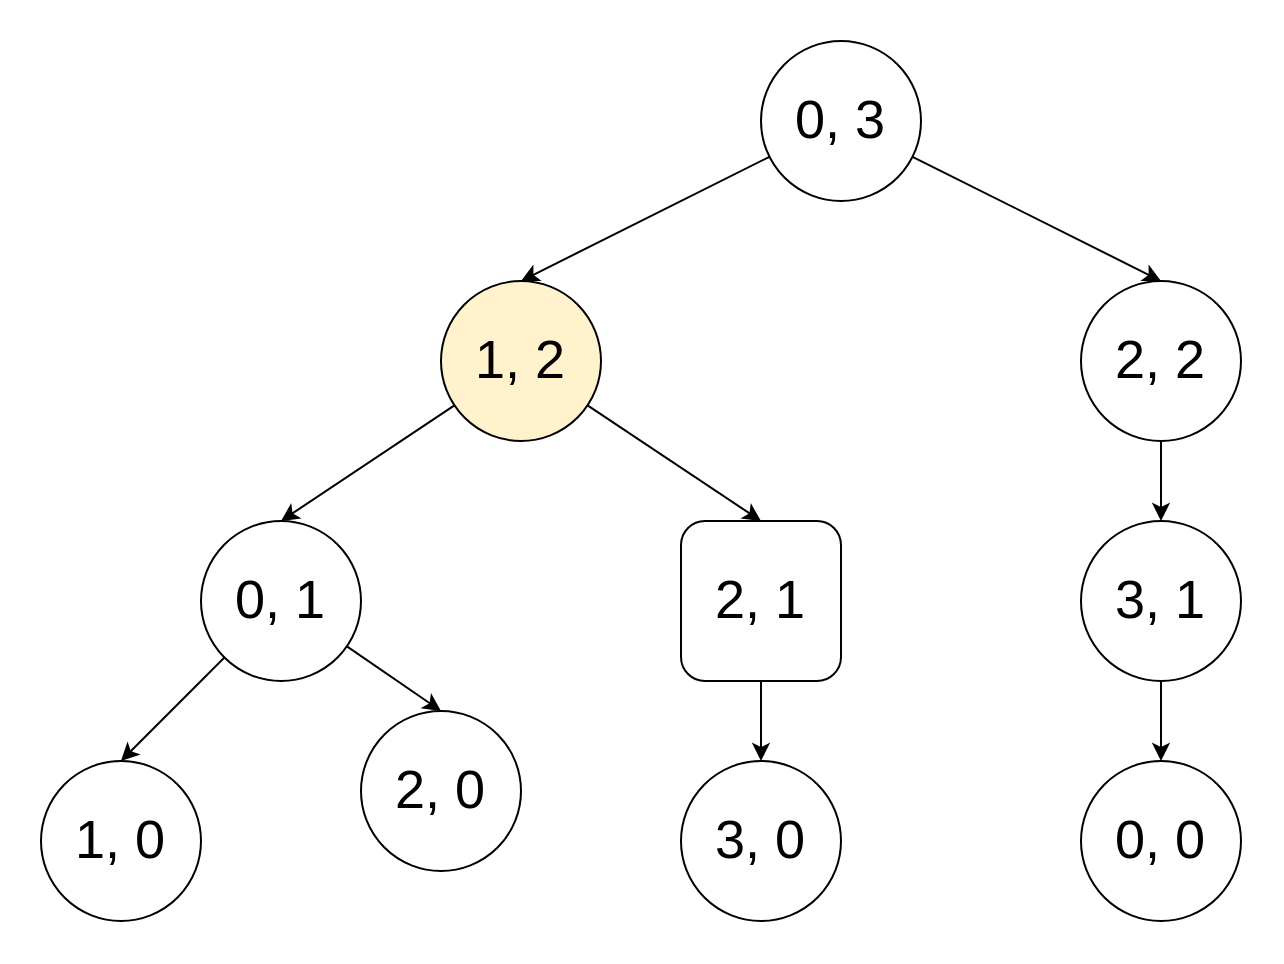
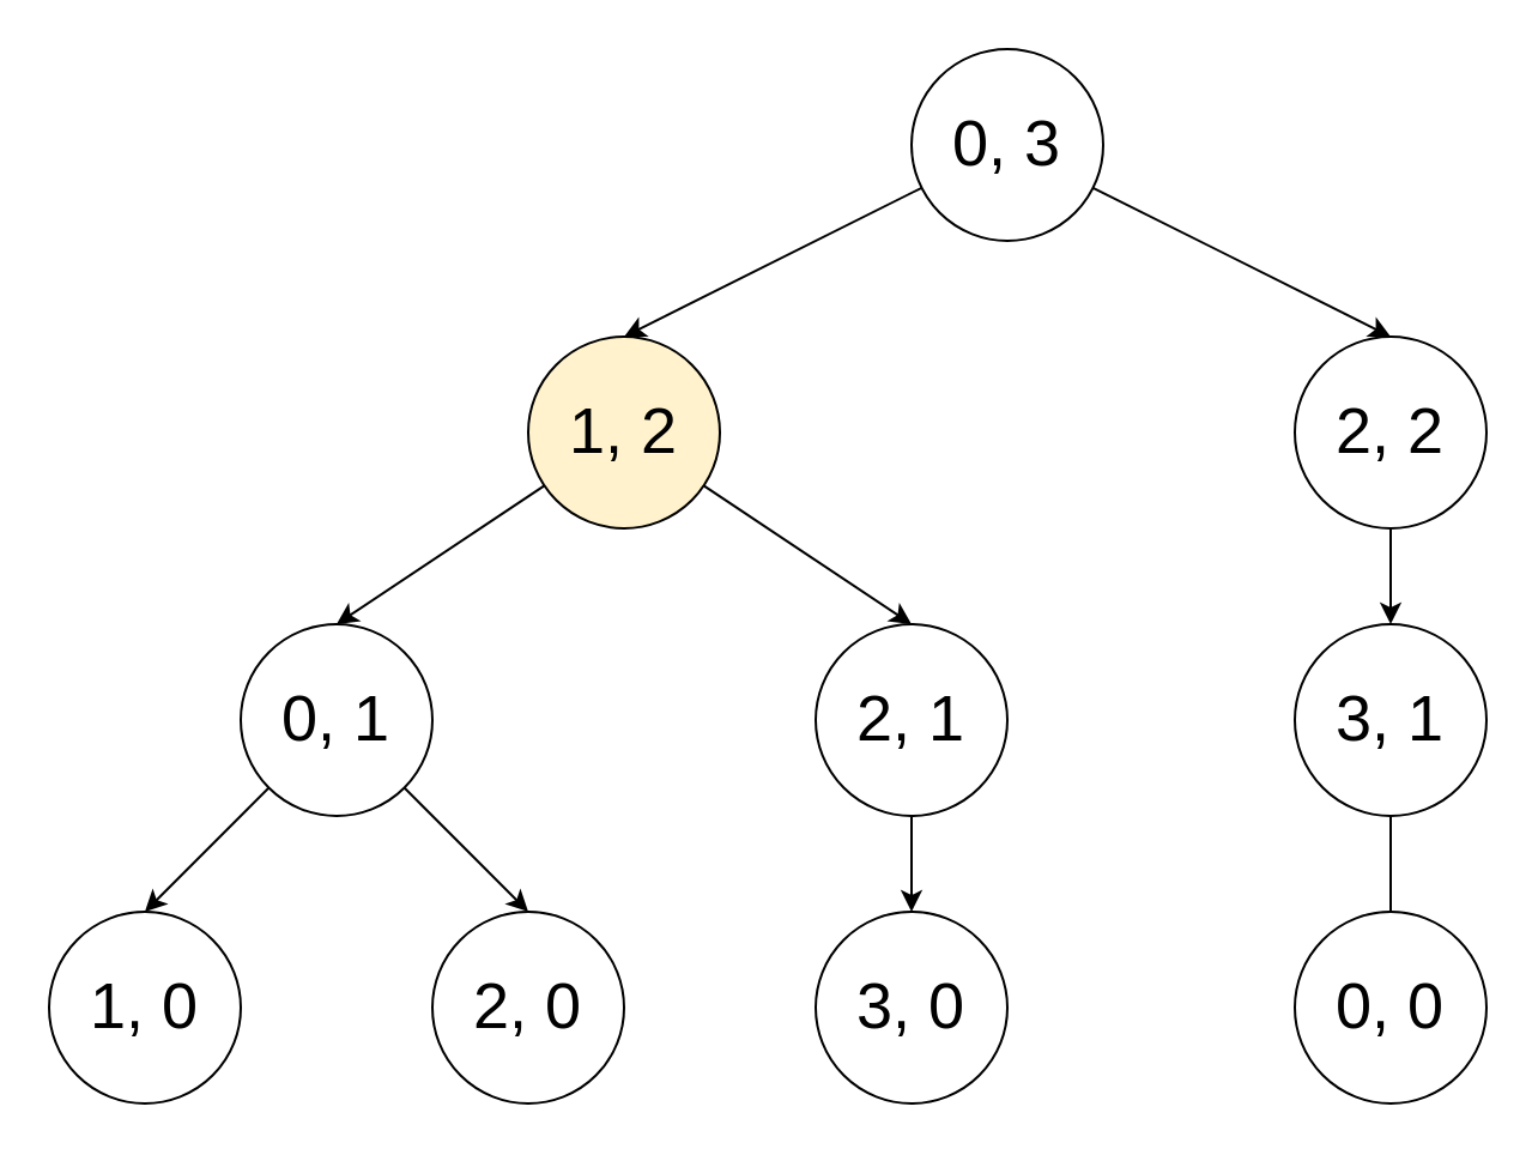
  <mxCell id="0" />
  <mxCell id="1" parent="0" />
  <mxCell id="2" style="edgeStyle=none;rounded=0;jumpStyle=none;orthogonalLoop=1;jettySize=auto;html=1;entryX=0.5;entryY=0;entryDx=0;entryDy=0;fontSize=27;strokeColor=default;" edge="1" parent="1" source="4" target="7"><mxGeometry relative="1" as="geometry" /></mxCell>
  <mxCell id="3" style="edgeStyle=none;rounded=0;jumpStyle=none;orthogonalLoop=1;jettySize=auto;html=1;entryX=0.5;entryY=0;entryDx=0;entryDy=0;fontSize=27;strokeColor=default;" edge="1" parent="1" source="4" target="9"><mxGeometry relative="1" as="geometry" /></mxCell>
  <mxCell id="4" value="&lt;font style=&quot;font-size: 27px&quot;&gt;0, 3&lt;br&gt;&lt;/font&gt;" style="ellipse;whiteSpace=wrap;html=1;" vertex="1" parent="1"><mxGeometry x="380" y="20" width="80" height="80" as="geometry" /></mxCell>
  <mxCell id="5" style="edgeStyle=none;rounded=0;jumpStyle=none;orthogonalLoop=1;jettySize=auto;html=1;entryX=0.5;entryY=0;entryDx=0;entryDy=0;fontSize=27;strokeColor=default;" edge="1" parent="1" source="7" target="14"><mxGeometry relative="1" as="geometry" /></mxCell>
  <mxCell id="6" style="edgeStyle=none;rounded=0;jumpStyle=none;orthogonalLoop=1;jettySize=auto;html=1;entryX=0.5;entryY=0;entryDx=0;entryDy=0;fontSize=27;strokeColor=default;" edge="1" parent="1" source="7" target="12"><mxGeometry relative="1" as="geometry" /></mxCell>
  <mxCell id="7" value="&lt;font style=&quot;font-size: 27px&quot;&gt;1, 2&lt;br&gt;&lt;/font&gt;" style="ellipse;whiteSpace=wrap;html=1;fillColor=#fff2cc;" vertex="1" parent="1"><mxGeometry x="220" y="140" width="80" height="80" as="geometry" /></mxCell>
  <mxCell id="8" style="edgeStyle=none;rounded=0;jumpStyle=none;orthogonalLoop=1;jettySize=auto;html=1;entryX=0.5;entryY=0;entryDx=0;entryDy=0;fontSize=27;strokeColor=default;" edge="1" parent="1" source="9" target="16"><mxGeometry relative="1" as="geometry" /></mxCell>
  <mxCell id="9" value="&lt;font style=&quot;font-size: 27px&quot;&gt;2, 2&lt;br&gt;&lt;/font&gt;" style="ellipse;whiteSpace=wrap;html=1;" vertex="1" parent="1"><mxGeometry x="540" y="140" width="80" height="80" as="geometry" /></mxCell>
  <mxCell id="10" style="edgeStyle=none;rounded=0;jumpStyle=none;orthogonalLoop=1;jettySize=auto;html=1;entryX=0.5;entryY=0;entryDx=0;entryDy=0;fontSize=27;strokeColor=default;" edge="1" parent="1" source="12" target="19"><mxGeometry relative="1" as="geometry" /></mxCell>
  <mxCell id="11" style="edgeStyle=none;rounded=0;jumpStyle=none;orthogonalLoop=1;jettySize=auto;html=1;entryX=0.5;entryY=0;entryDx=0;entryDy=0;fontSize=27;strokeColor=default;" edge="1" parent="1" source="12" target="20"><mxGeometry relative="1" as="geometry" /></mxCell>
  <mxCell id="12" value="&lt;font style=&quot;font-size: 27px&quot;&gt;0, 1&lt;br&gt;&lt;/font&gt;" style="ellipse;whiteSpace=wrap;html=1;" vertex="1" parent="1"><mxGeometry x="100" y="260" width="80" height="80" as="geometry" /></mxCell>
  <mxCell id="13" style="edgeStyle=none;rounded=0;jumpStyle=none;orthogonalLoop=1;jettySize=auto;html=1;entryX=0.5;entryY=0;entryDx=0;entryDy=0;fontSize=27;strokeColor=default;" edge="1" parent="1" source="14" target="18"><mxGeometry relative="1" as="geometry" /></mxCell>
- <mxCell id="14" value="&lt;font style=&quot;font-size: 27px&quot;&gt;2, 1&lt;br&gt;&lt;/font&gt;" style="whiteSpace=wrap;html=1;rounded=1;" vertex="1" parent="1"><mxGeometry x="340" y="260" width="80" height="80" as="geometry" /></mxCell>
- <mxCell id="15" style="edgeStyle=none;rounded=0;jumpStyle=none;orthogonalLoop=1;jettySize=auto;html=1;entryX=0.5;entryY=0;entryDx=0;entryDy=0;fontSize=27;strokeColor=default;" edge="1" parent="1" source="16" target="17"><mxGeometry relative="1" as="geometry" /></mxCell>
+ <mxCell id="14" value="&lt;font style=&quot;font-size: 27px&quot;&gt;2, 1&lt;br&gt;&lt;/font&gt;" style="ellipse;whiteSpace=wrap;html=1;" vertex="1" parent="1"><mxGeometry x="340" y="260" width="80" height="80" as="geometry" /></mxCell>
+ <mxCell id="15" style="edgeStyle=none;rounded=0;jumpStyle=none;orthogonalLoop=1;jettySize=auto;html=1;entryX=0.5;entryY=0;entryDx=0;entryDy=0;fontSize=27;strokeColor=default;endArrow=none;" edge="1" parent="1" source="16" target="17"><mxGeometry relative="1" as="geometry" /></mxCell>
  <mxCell id="16" value="&lt;font style=&quot;font-size: 27px&quot;&gt;3, 1&lt;br&gt;&lt;/font&gt;" style="ellipse;whiteSpace=wrap;html=1;" vertex="1" parent="1"><mxGeometry x="540" y="260" width="80" height="80" as="geometry" /></mxCell>
  <mxCell id="17" value="&lt;font style=&quot;font-size: 27px&quot;&gt;0, 0&lt;br&gt;&lt;/font&gt;" style="ellipse;whiteSpace=wrap;html=1;" vertex="1" parent="1"><mxGeometry x="540" y="380" width="80" height="80" as="geometry" /></mxCell>
  <mxCell id="18" value="&lt;font style=&quot;font-size: 27px&quot;&gt;3, 0&lt;br&gt;&lt;/font&gt;" style="ellipse;whiteSpace=wrap;html=1;" vertex="1" parent="1"><mxGeometry x="340" y="380" width="80" height="80" as="geometry" /></mxCell>
- <mxCell id="19" value="&lt;font style=&quot;font-size: 27px&quot;&gt;2, 0&lt;br&gt;&lt;/font&gt;" style="ellipse;whiteSpace=wrap;html=1;" vertex="1" parent="1"><mxGeometry x="180" y="355" width="80" height="80" as="geometry" /></mxCell>
+ <mxCell id="19" value="&lt;font style=&quot;font-size: 27px&quot;&gt;2, 0&lt;br&gt;&lt;/font&gt;" style="ellipse;whiteSpace=wrap;html=1;" vertex="1" parent="1"><mxGeometry x="180" y="380" width="80" height="80" as="geometry" /></mxCell>
  <mxCell id="20" value="&lt;font style=&quot;font-size: 27px&quot;&gt;1, 0&lt;br&gt;&lt;/font&gt;" style="ellipse;whiteSpace=wrap;html=1;" vertex="1" parent="1"><mxGeometry y="380" width="80" height="80" as="geometry" x="20" /></mxCell>
